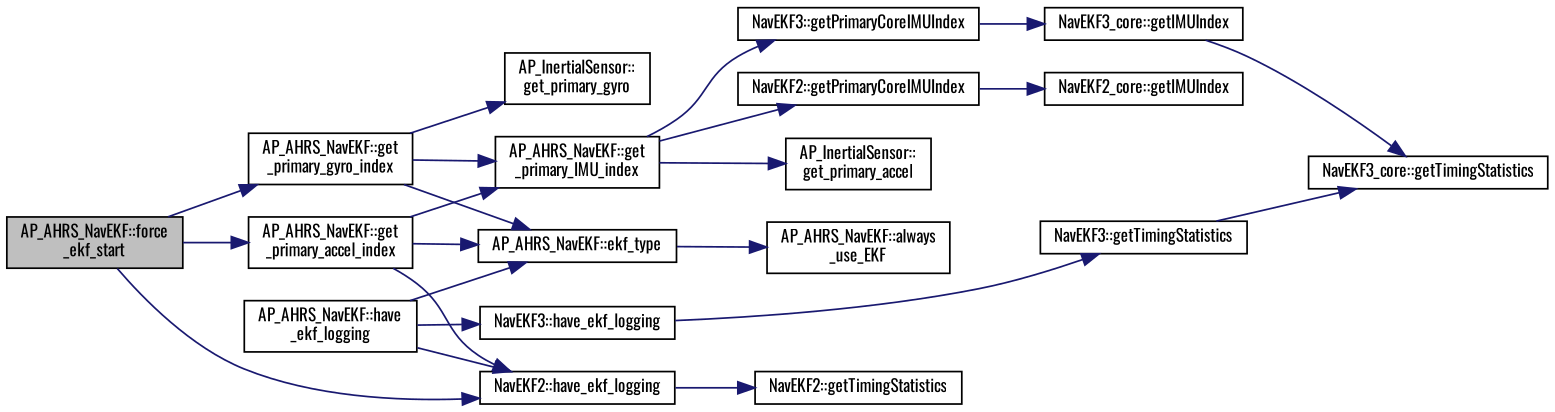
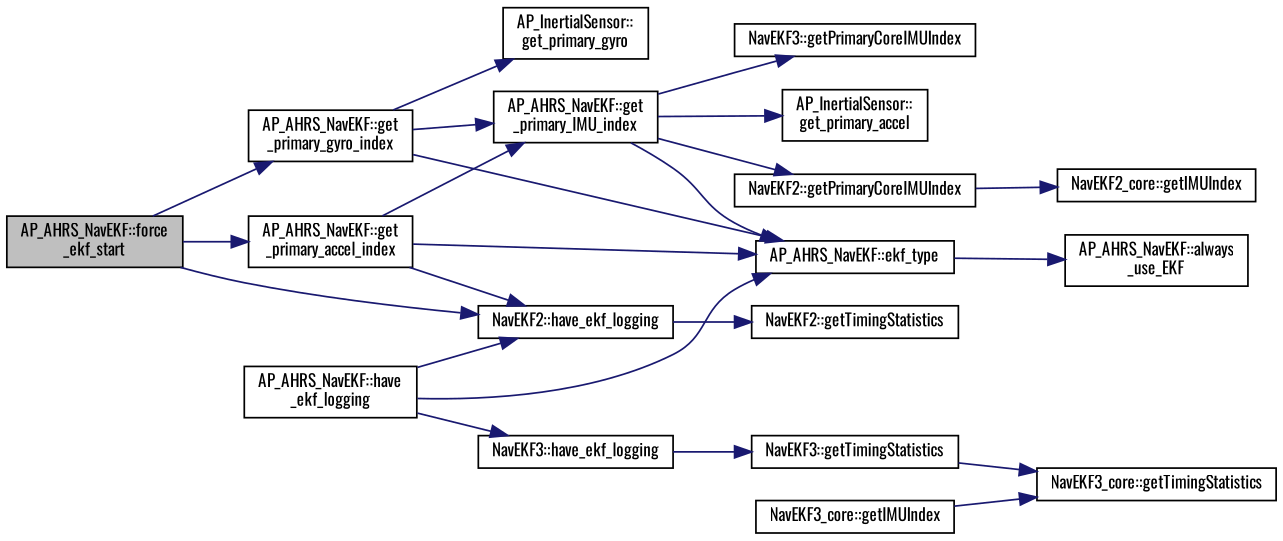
  digraph {
    fontname=Oswald
    rankdir=LR
    node [color=black fillcolor=white fontname=Oswald fontsize=10 shape=record style=filled]
    edge [color=midnightblue fontname=Oswald fontsize=10 labelfontname=Helvetica labelfontsize=10 style=solid]
    n1 [fillcolor=grey75 fontcolor=black height=0.2 label="AP_AHRS_NavEKF::force\l_ekf_start" width=0.4]
    n2 [height=0.2 label="AP_AHRS_NavEKF::get\l_primary_accel_index" width=0.4]
    n3 [height=0.2 label="AP_AHRS_NavEKF::get\l_primary_gyro_index" width=0.4]
    n4 [height=0.2 label="NavEKF2::have_ekf_logging" width=0.4]
    n5 [height=0.2 label="AP_AHRS_NavEKF::have\l_ekf_logging" width=0.4]
    n6 [height=0.2 label="AP_AHRS_NavEKF::ekf_type" width=0.4]
    n7 [height=0.2 label="NavEKF3::have_ekf_logging" width=0.4]
    n8 [height=0.2 label="AP_AHRS_NavEKF::get\l_primary_IMU_index" width=0.4]
    n9 [height=0.2 label="AP_InertialSensor::\lget_primary_gyro" width=0.4]
    n10 [height=0.2 label="AP_AHRS_NavEKF::always\l_use_EKF" width=0.4]
    n11 [height=0.2 label="NavEKF2::getTimingStatistics" width=0.4]
    n12 [height=0.2 label="NavEKF3::getTimingStatistics" width=0.4]
    n13 [height=0.2 label="NavEKF3_core::getTimingStatistics" width=0.4]
    n14 [height=0.2 label="AP_InertialSensor::\lget_primary_accel" width=0.4]
    n15 [height=0.2 label="NavEKF2::getPrimaryCoreIMUIndex" width=0.4]
    n16 [height=0.2 label="NavEKF3::getPrimaryCoreIMUIndex" width=0.4]
    n17 [height=0.2 label="NavEKF2_core::getIMUIndex" width=0.4]
    n18 [height=0.2 label="NavEKF3_core::getIMUIndex" width=0.4]
    n1 -> n2
    n1 -> n3
    n1 -> n4
    n2 -> n4
    n2 -> n6
    n2 -> n8
    n3 -> n6
    n3 -> n8
    n3 -> n9
    n4 -> n11
    n5 -> n4
    n5 -> n6
    n5 -> n7
    n6 -> n10
    n7 -> n12
+   n8 -> n6
    n8 -> n14
    n8 -> n15
    n8 -> n16
    n12 -> n13
    n15 -> n17
-   n16 -> n18
    n18 -> n13
  }
